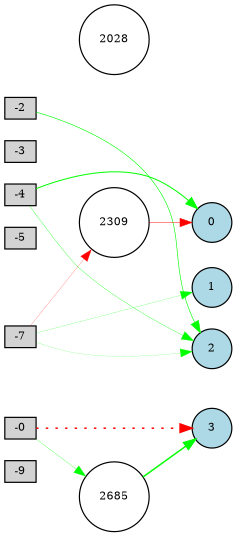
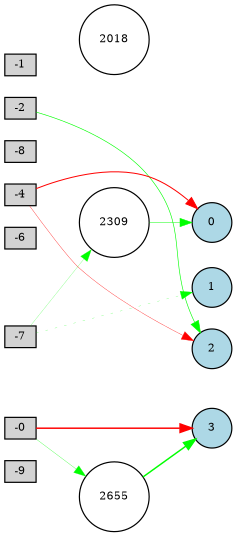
  digraph {
    rankdir=LR
    node [fillcolor=lightgray fontsize=9 shape=box style=filled]
    edge [style=invis]
+   -1 [height=0.2 width=0.2]
    -2 [height=0.2 width=0.2]
-   -3 [height=0.2 width=0.2]
+   -3 [height=0.2 width=0.2 label=-8]
    -4 [height=0.2 width=0.2]
-   -5 [height=0.2 width=0.2]
+   -5 [height=0.2 width=0.2 label=-6]
    -7 [height=0.2 width=0.2]
    n7 [height=0.2 label=-0 width=0.2]
    -9 [height=0.2 width=0.2]
    0 [fillcolor=lightblue height=0.2 shape=circle width=0.2]
    1 [fillcolor=lightblue height=0.2 shape=circle width=0.2]
    2 [fillcolor=lightblue height=0.2 shape=circle width=0.2]
    3 [fillcolor=lightblue height=0.2 shape=circle width=0.2]
    n13 [fillcolor=white height=0.2 label=2309 shape=circle width=0.2]
-   2685 [fillcolor=white height=0.2 shape=circle width=0.2]
-   2018 [fillcolor=white height=0.2 shape=circle width=0.2 label=2028]
+   2685 [fillcolor=white height=0.2 shape=circle width=0.2 label=2655]
+   2018 [fillcolor=white height=0.2 shape=circle width=0.2]
    subgraph sub_1 {
      rank=source
+     -1
      -2
      -3
      -4
      -5
      -7
      n7
      -9
    }
    subgraph sub_2 {
      rank=sink
      0
      1
      2
      3
    }
+   -1 -> -2
    -2 -> -3
    -2 -> 2 [color=green penwidth=0.5128539325848405 style=solid]
    -3 -> -4
    -4 -> -5
-   -4 -> 0 [color=green penwidth=0.8306553129804527 style=solid]
-   -4 -> 2 [color=green penwidth=0.27580898051371106 style=solid]
+   -4 -> 0 [color=red penwidth=0.8306553129804527 style=solid]
+   -4 -> 2 [color=red penwidth=0.27580898051371106 style=solid]
    -7 -> n7
-   -7 -> 1 [color=green penwidth=0.16822568538367189 style=solid]
-   -7 -> 2 [color=green penwidth=0.12726020310475863 style=solid]
-   -7 -> n13 [color=red penwidth=0.15789815172247568 style=solid]
+   -7 -> 1 [color=green penwidth=0.16822568538367189 style=dotted]
+   -7 -> n13 [color=green penwidth=0.15789815172247568 style=solid]
    n7 -> -9
-   n7 -> 3 [color=red penwidth=1.2547618106884555 style=dotted]
+   n7 -> 3 [color=red penwidth=1.2547618106884555 style=solid]
    n7 -> 2685 [color=green penwidth=0.22805862582531364 style=solid]
    0 -> 1
    1 -> 2
    2 -> 3
-   n13 -> 0 [color=red penwidth=0.3787805520755959 style=solid]
+   n13 -> 0 [color=green penwidth=0.3787805520755959 style=solid]
    2685 -> 3 [color=green penwidth=1.2158001440285422 style=solid]
  }
